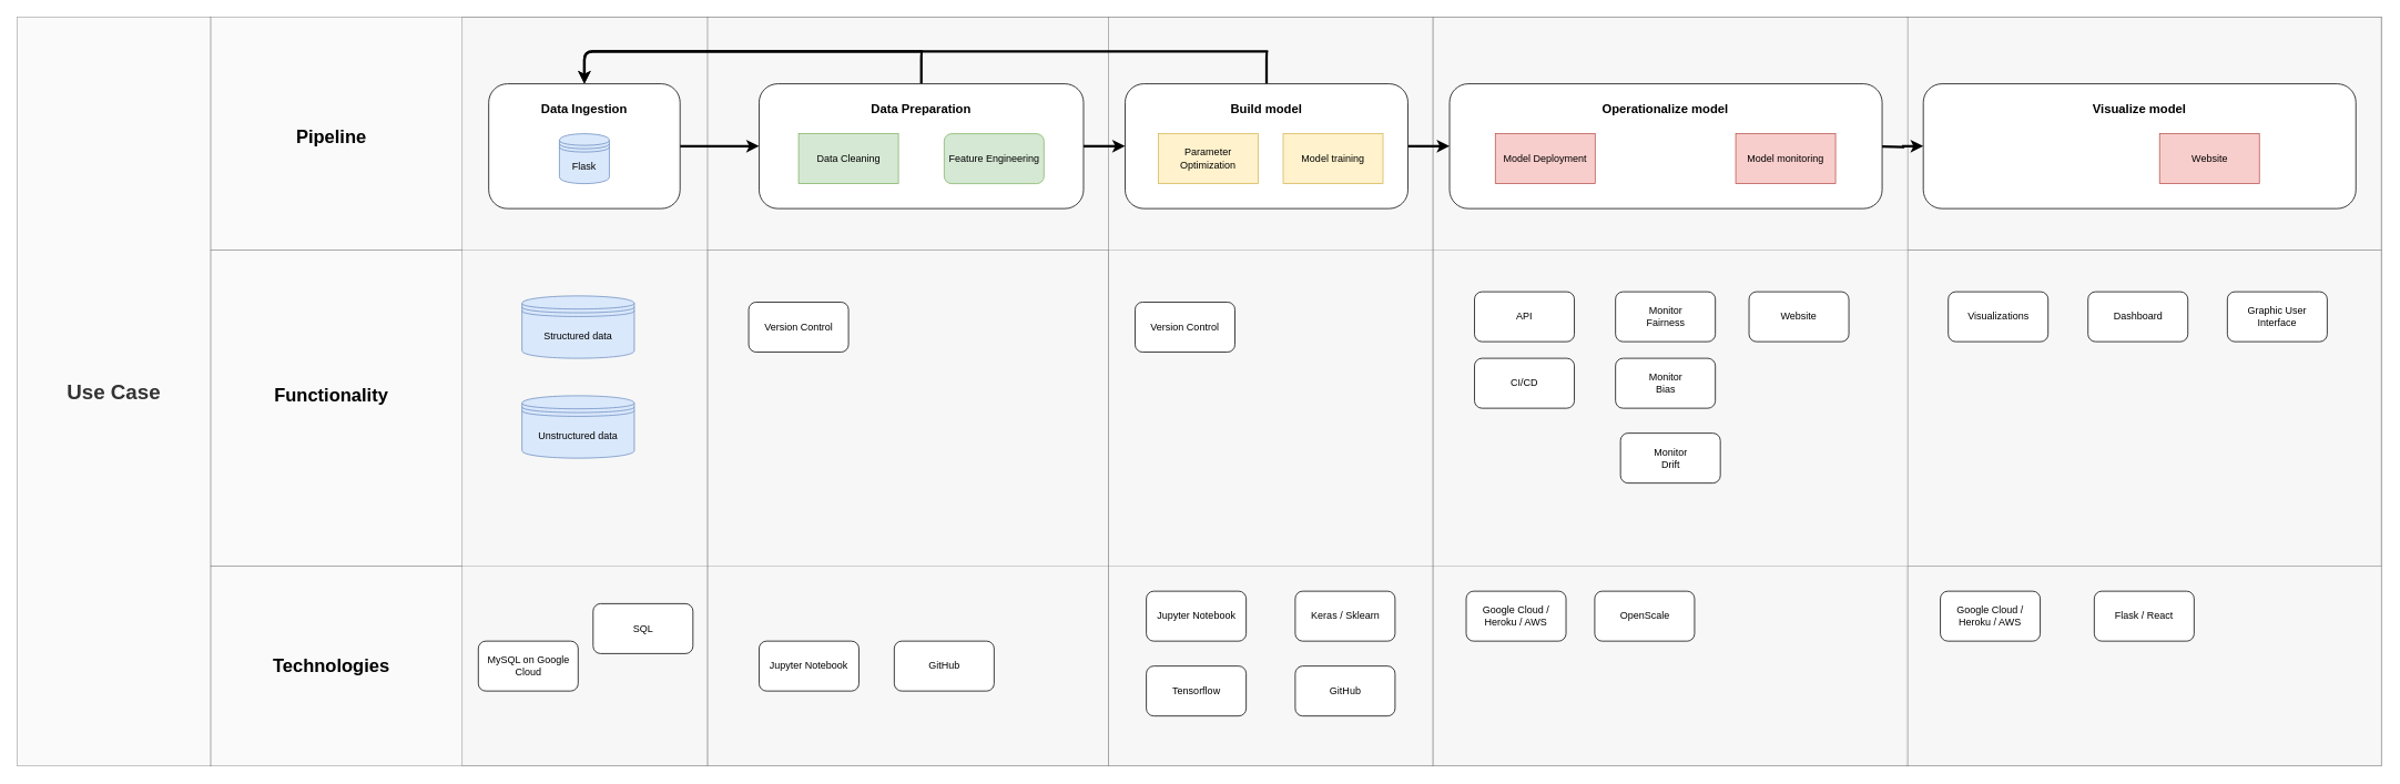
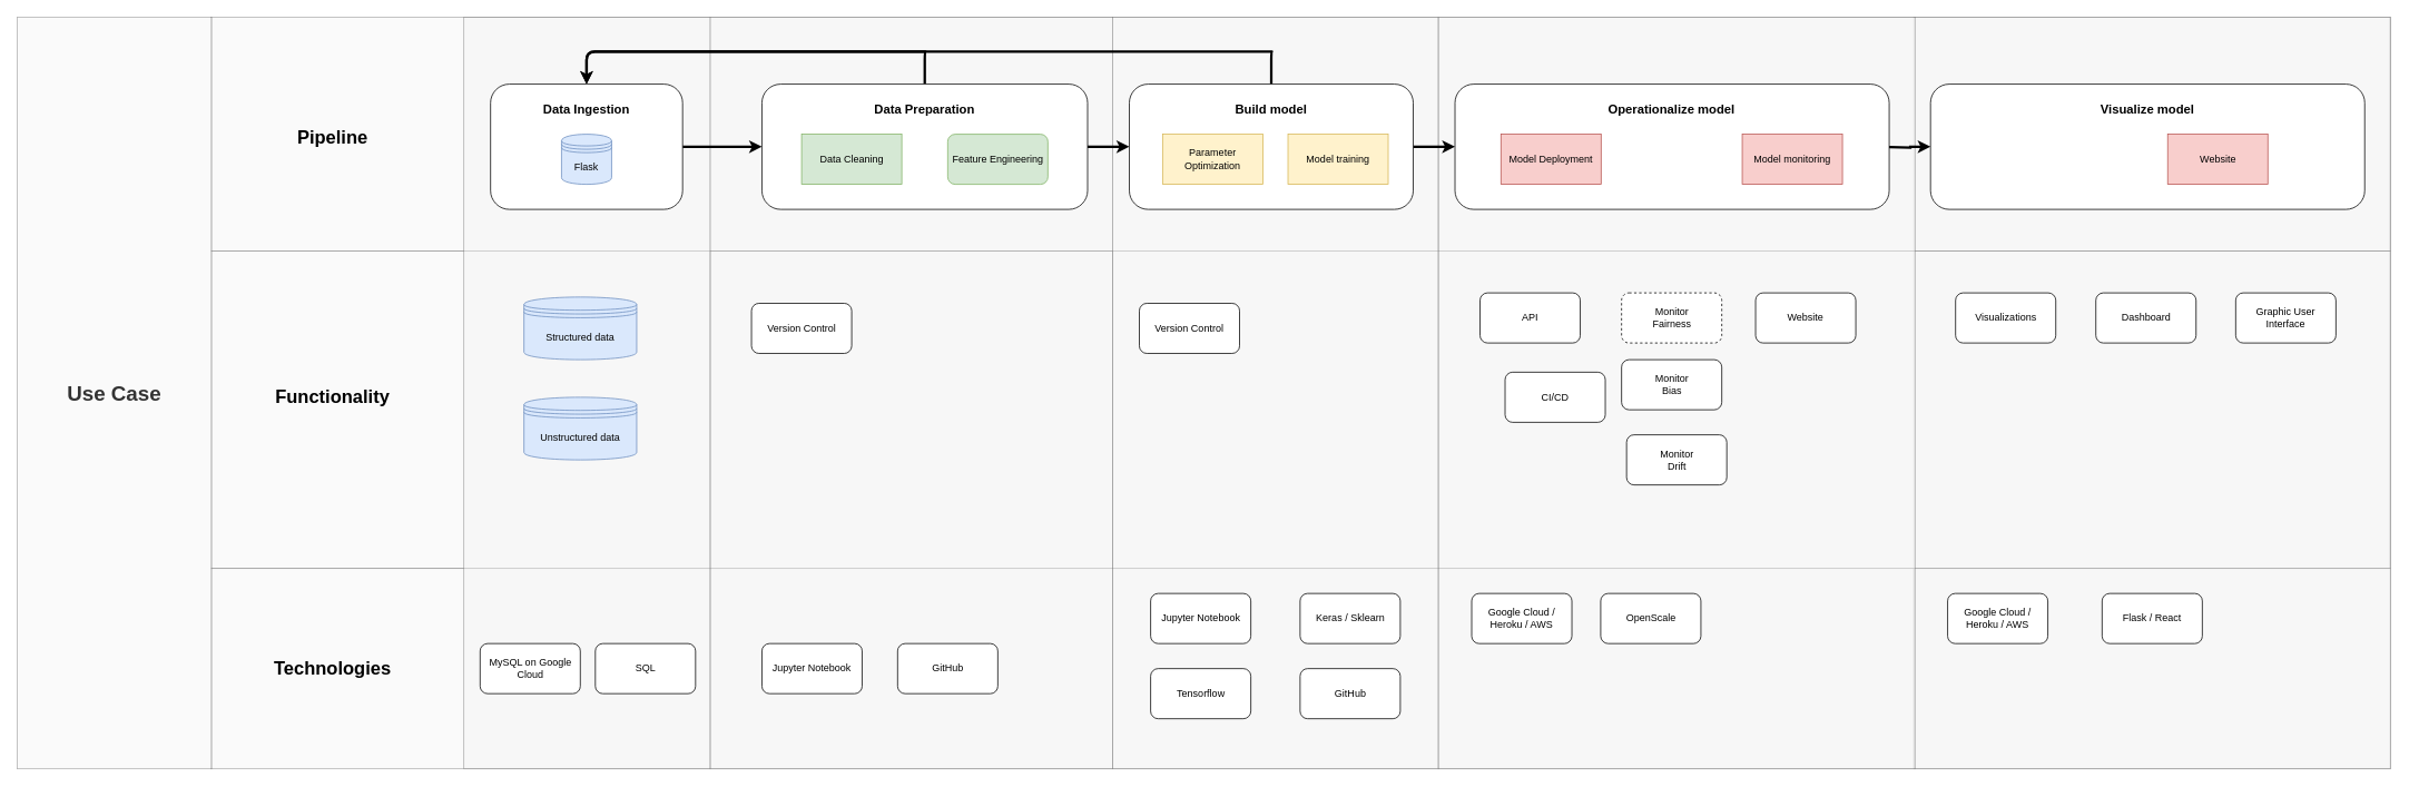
  <mxCell id="0" />
  <mxCell id="1" parent="0" />
  <mxCell id="2" value="" style="rounded=0;whiteSpace=wrap;html=1;fillColor=#f5f5f5;strokeColor=#666666;fontColor=#333333;opacity=50;" parent="1" vertex="1"><mxGeometry x="252" y="680" width="2610" height="240" as="geometry" /></mxCell>
  <mxCell id="3" value="" style="rounded=0;whiteSpace=wrap;html=1;fillColor=#f5f5f5;strokeColor=#666666;fontColor=#333333;opacity=50;" parent="1" vertex="1"><mxGeometry x="2291.5" y="20" width="571" height="900" as="geometry" /></mxCell>
  <mxCell id="4" value="" style="rounded=0;whiteSpace=wrap;html=1;fillColor=#f5f5f5;strokeColor=#666666;fontColor=#333333;opacity=50;" parent="1" vertex="1"><mxGeometry x="252" y="300" width="2610" height="380" as="geometry" /></mxCell>
  <mxCell id="5" value="" style="rounded=0;whiteSpace=wrap;html=1;fillColor=#f5f5f5;strokeColor=#666666;fontColor=#333333;opacity=50;" parent="1" vertex="1"><mxGeometry x="850" y="20" width="482" height="900" as="geometry" /></mxCell>
  <mxCell id="6" value="" style="rounded=0;whiteSpace=wrap;html=1;fillColor=#f5f5f5;strokeColor=#666666;fontColor=#333333;opacity=50;" parent="1" vertex="1"><mxGeometry x="252" y="20" width="2610" height="280" as="geometry" /></mxCell>
  <mxCell id="7" value="" style="rounded=0;whiteSpace=wrap;html=1;fillColor=#f5f5f5;strokeColor=#666666;fontColor=#333333;opacity=50;" parent="1" vertex="1"><mxGeometry x="555" y="20" width="295" height="900" as="geometry" /></mxCell>
  <mxCell id="8" value="" style="rounded=0;whiteSpace=wrap;html=1;fillColor=#f5f5f5;strokeColor=#666666;fontColor=#333333;opacity=50;" parent="1" vertex="1"><mxGeometry x="1722" y="20" width="571" height="900" as="geometry" /></mxCell>
  <mxCell id="9" value="" style="rounded=0;whiteSpace=wrap;html=1;fillColor=#f5f5f5;strokeColor=#666666;fontColor=#333333;opacity=50;" parent="1" vertex="1"><mxGeometry x="1332" y="20" width="390" height="900" as="geometry" /></mxCell>
  <mxCell id="10" value="" style="rounded=1;whiteSpace=wrap;html=1;" parent="1" vertex="1"><mxGeometry x="1742" y="100" width="520" height="150" as="geometry" /></mxCell>
  <mxCell id="11" style="edgeStyle=orthogonalEdgeStyle;rounded=0;orthogonalLoop=1;jettySize=auto;html=1;exitX=1;exitY=0.5;exitDx=0;exitDy=0;entryX=0;entryY=0.5;entryDx=0;entryDy=0;fontSize=15;strokeWidth=3;" parent="1" source="13" target="16" edge="1"><mxGeometry relative="1" as="geometry" /></mxCell>
  <mxCell id="12" style="edgeStyle=orthogonalEdgeStyle;orthogonalLoop=1;jettySize=auto;html=1;exitX=0.5;exitY=0;exitDx=0;exitDy=0;entryX=0.5;entryY=0;entryDx=0;entryDy=0;strokeColor=#000000;strokeWidth=3;" parent="1" source="13" target="24" edge="1"><mxGeometry relative="1" as="geometry"><Array as="points"><mxPoint x="1108" y="61" /><mxPoint x="703" y="61" /></Array></mxGeometry></mxCell>
  <mxCell id="13" value="" style="rounded=1;whiteSpace=wrap;html=1;" parent="1" vertex="1"><mxGeometry x="912" y="100" width="390" height="150" as="geometry" /></mxCell>
  <mxCell id="14" style="edgeStyle=orthogonalEdgeStyle;rounded=0;orthogonalLoop=1;jettySize=auto;html=1;exitX=1;exitY=0.5;exitDx=0;exitDy=0;entryX=0;entryY=0.5;entryDx=0;entryDy=0;strokeWidth=3;" parent="1" source="16" target="10" edge="1"><mxGeometry relative="1" as="geometry" /></mxCell>
  <mxCell id="15" style="edgeStyle=orthogonalEdgeStyle;orthogonalLoop=1;jettySize=auto;html=1;exitX=0.5;exitY=0;exitDx=0;exitDy=0;strokeColor=#000000;strokeWidth=3;" parent="1" source="16" edge="1"><mxGeometry relative="1" as="geometry"><mxPoint x="702" y="100" as="targetPoint" /><Array as="points"><mxPoint x="1523" y="61" /><mxPoint x="703" y="61" /></Array></mxGeometry></mxCell>
  <mxCell id="16" value="" style="rounded=1;whiteSpace=wrap;html=1;" parent="1" vertex="1"><mxGeometry x="1352" y="100" width="340" height="150" as="geometry" /></mxCell>
  <mxCell id="17" value="Data Cleaning" style="rounded=0;whiteSpace=wrap;html=1;fillColor=#d5e8d4;strokeColor=#82b366;" parent="1" vertex="1"><mxGeometry x="959.5" y="160" width="120" height="60" as="geometry" /></mxCell>
  <mxCell id="18" value="Model training" style="rounded=0;whiteSpace=wrap;html=1;fillColor=#fff2cc;strokeColor=#d6b656;" parent="1" vertex="1"><mxGeometry x="1542" y="160" width="120" height="60" as="geometry" /></mxCell>
  <mxCell id="19" value="Feature Engineering" style="whiteSpace=wrap;html=1;fillColor=#d5e8d4;strokeColor=#82b366;rounded=1;" parent="1" vertex="1"><mxGeometry x="1134.5" y="160" width="120" height="60" as="geometry" /></mxCell>
  <mxCell id="20" value="Model Deployment" style="rounded=0;whiteSpace=wrap;html=1;fillColor=#f8cecc;strokeColor=#b85450;" parent="1" vertex="1"><mxGeometry x="1797" y="160" width="120" height="60" as="geometry" /></mxCell>
  <mxCell id="21" value="Model monitoring" style="rounded=0;whiteSpace=wrap;html=1;fillColor=#f8cecc;strokeColor=#b85450;" parent="1" vertex="1"><mxGeometry x="2086" y="160" width="120" height="60" as="geometry" /></mxCell>
  <mxCell id="22" value="Build model" style="text;html=1;strokeColor=none;fillColor=none;align=center;verticalAlign=middle;whiteSpace=wrap;rounded=0;fontSize=15;fontStyle=1" parent="1" vertex="1"><mxGeometry x="1458" y="120" width="128" height="20" as="geometry" /></mxCell>
  <mxCell id="23" style="edgeStyle=orthogonalEdgeStyle;rounded=0;orthogonalLoop=1;jettySize=auto;html=1;exitX=1;exitY=0.5;exitDx=0;exitDy=0;entryX=0;entryY=0.5;entryDx=0;entryDy=0;fontSize=15;strokeWidth=3;" parent="1" source="24" target="13" edge="1"><mxGeometry relative="1" as="geometry" /></mxCell>
  <mxCell id="24" value="" style="rounded=1;whiteSpace=wrap;html=1;" parent="1" vertex="1"><mxGeometry x="587" y="100" width="230" height="150" as="geometry" /></mxCell>
  <mxCell id="25" value="Flask" style="shape=datastore;whiteSpace=wrap;html=1;fillColor=#dae8fc;strokeColor=#6c8ebf;" parent="1" vertex="1"><mxGeometry x="672" y="160" width="60" height="60" as="geometry" /></mxCell>
  <mxCell id="26" value="Data Ingestion" style="text;html=1;strokeColor=none;fillColor=none;align=center;verticalAlign=middle;whiteSpace=wrap;rounded=0;fontSize=15;fontStyle=1" parent="1" vertex="1"><mxGeometry x="637" y="120" width="130" height="20" as="geometry" /></mxCell>
  <mxCell id="27" value="Data Preparation" style="text;html=1;strokeColor=none;fillColor=none;align=center;verticalAlign=middle;whiteSpace=wrap;rounded=0;fontSize=15;fontStyle=1" parent="1" vertex="1"><mxGeometry x="1017" y="120" width="180" height="20" as="geometry" /></mxCell>
  <mxCell id="28" value="Operationalize model" style="text;html=1;strokeColor=none;fillColor=none;align=center;verticalAlign=middle;whiteSpace=wrap;rounded=0;fontSize=15;fontStyle=1" parent="1" vertex="1"><mxGeometry x="1917" y="120" width="169" height="20" as="geometry" /></mxCell>
  <mxCell id="29" value="Parameter Optimization" style="rounded=0;whiteSpace=wrap;html=1;fillColor=#fff2cc;strokeColor=#d6b656;" parent="1" vertex="1"><mxGeometry x="1392" y="160" width="120" height="60" as="geometry" /></mxCell>
- <mxCell id="30" value="CI/CD" style="rounded=1;whiteSpace=wrap;html=1;" parent="1" vertex="1"><mxGeometry x="1772" y="430" width="120" height="60" as="geometry" /></mxCell>
- <mxCell id="31" value="Monitor &lt;br&gt;Fairness" style="rounded=1;whiteSpace=wrap;html=1;" parent="1" vertex="1"><mxGeometry x="1941.5" y="350" width="120" height="60" as="geometry" /></mxCell>
+ <mxCell id="30" value="CI/CD" style="rounded=1;whiteSpace=wrap;html=1;" parent="1" vertex="1"><mxGeometry x="1802" y="445" width="120" height="60" as="geometry" /></mxCell>
+ <mxCell id="31" value="Monitor &lt;br&gt;Fairness" style="rounded=1;whiteSpace=wrap;html=1;dashed=1;" parent="1" vertex="1"><mxGeometry x="1941.5" y="350" width="120" height="60" as="geometry" /></mxCell>
  <mxCell id="32" value="Monitor &lt;br&gt;Bias" style="rounded=1;whiteSpace=wrap;html=1;" parent="1" vertex="1"><mxGeometry x="1941.5" y="430" width="120" height="60" as="geometry" /></mxCell>
  <mxCell id="33" value="Monitor &lt;br&gt;Drift" style="rounded=1;whiteSpace=wrap;html=1;" parent="1" vertex="1"><mxGeometry x="1947.5" y="520" width="120" height="60" as="geometry" /></mxCell>
  <mxCell id="34" value="Jupyter Notebook" style="rounded=1;whiteSpace=wrap;html=1;" parent="1" vertex="1"><mxGeometry x="912" y="770" width="120" height="60" as="geometry" /></mxCell>
  <mxCell id="35" value="Website" style="rounded=1;whiteSpace=wrap;html=1;" parent="1" vertex="1"><mxGeometry x="2102" y="350" width="120" height="60" as="geometry" /></mxCell>
  <mxCell id="36" value="API" style="rounded=1;whiteSpace=wrap;html=1;" parent="1" vertex="1"><mxGeometry x="1772" y="350" width="120" height="60" as="geometry" /></mxCell>
  <mxCell id="37" value="Unstructured data" style="shape=datastore;whiteSpace=wrap;html=1;fillColor=#dae8fc;strokeColor=#6c8ebf;" parent="1" vertex="1"><mxGeometry x="627" y="475" width="135" height="75" as="geometry" /></mxCell>
  <mxCell id="38" value="MySQL on Google Cloud" style="rounded=1;whiteSpace=wrap;html=1;" parent="1" vertex="1"><mxGeometry x="574.5" y="770" width="120" height="60" as="geometry" /></mxCell>
  <mxCell id="39" value="Jupyter Notebook" style="rounded=1;whiteSpace=wrap;html=1;" parent="1" vertex="1"><mxGeometry x="1377.5" y="710" width="120" height="60" as="geometry" /></mxCell>
  <mxCell id="40" value="Keras / Sklearn" style="rounded=1;whiteSpace=wrap;html=1;" parent="1" vertex="1"><mxGeometry x="1556.5" y="710" width="120" height="60" as="geometry" /></mxCell>
  <mxCell id="41" value="Tensorflow" style="rounded=1;whiteSpace=wrap;html=1;" parent="1" vertex="1"><mxGeometry x="1377.5" y="800" width="120" height="60" as="geometry" /></mxCell>
  <mxCell id="42" value="Google Cloud / Heroku / AWS" style="rounded=1;whiteSpace=wrap;html=1;" parent="1" vertex="1"><mxGeometry x="1762" y="710" width="120" height="60" as="geometry" /></mxCell>
  <mxCell id="43" value="OpenScale" style="rounded=1;whiteSpace=wrap;html=1;" parent="1" vertex="1"><mxGeometry x="1916.5" y="710" width="120" height="60" as="geometry" /></mxCell>
  <mxCell id="44" value="&lt;font style=&quot;font-size: 22px&quot;&gt;&lt;b&gt;Technologies&lt;/b&gt;&lt;/font&gt;" style="text;html=1;strokeColor=none;fillColor=none;align=center;verticalAlign=middle;whiteSpace=wrap;rounded=0;opacity=50;" parent="1" vertex="1"><mxGeometry x="292.5" y="790" width="210" height="20" as="geometry" /></mxCell>
  <mxCell id="45" value="Structured data" style="shape=datastore;whiteSpace=wrap;html=1;fillColor=#dae8fc;strokeColor=#6c8ebf;" parent="1" vertex="1"><mxGeometry x="627" y="355" width="135" height="75" as="geometry" /></mxCell>
  <mxCell id="46" value="&lt;font style=&quot;font-size: 22px&quot;&gt;&lt;b&gt;Functionality&lt;/b&gt;&lt;/font&gt;" style="text;html=1;strokeColor=none;fillColor=none;align=center;verticalAlign=middle;whiteSpace=wrap;rounded=0;opacity=50;" parent="1" vertex="1"><mxGeometry x="292.5" y="465" width="210" height="20" as="geometry" /></mxCell>
  <mxCell id="47" value="&lt;font style=&quot;font-size: 22px&quot;&gt;&lt;b&gt;Pipeline &lt;br&gt;&lt;/b&gt;&lt;/font&gt;" style="text;html=1;strokeColor=none;fillColor=none;align=center;verticalAlign=middle;whiteSpace=wrap;rounded=0;opacity=50;" parent="1" vertex="1"><mxGeometry x="292.5" y="155" width="210" height="20" as="geometry" /></mxCell>
  <mxCell id="48" value="Flask / React" style="rounded=1;whiteSpace=wrap;html=1;" parent="1" vertex="1"><mxGeometry x="2517" y="710" width="120" height="60" as="geometry" /></mxCell>
- <mxCell id="49" value="SQL" style="rounded=1;whiteSpace=wrap;html=1;" parent="1" vertex="1"><mxGeometry x="712.5" y="725" width="120" height="60" as="geometry" /></mxCell>
+ <mxCell id="49" value="SQL" style="rounded=1;whiteSpace=wrap;html=1;" parent="1" vertex="1"><mxGeometry x="712.5" y="770" width="120" height="60" as="geometry" /></mxCell>
  <mxCell id="50" value="Version Control" style="rounded=1;whiteSpace=wrap;html=1;" parent="1" vertex="1"><mxGeometry x="899.5" y="362.5" width="120" height="60" as="geometry" /></mxCell>
  <mxCell id="51" value="GitHub" style="rounded=1;whiteSpace=wrap;html=1;" parent="1" vertex="1"><mxGeometry x="1074.5" y="770" width="120" height="60" as="geometry" /></mxCell>
  <mxCell id="52" value="GitHub" style="rounded=1;whiteSpace=wrap;html=1;" parent="1" vertex="1"><mxGeometry x="1556.5" y="800" width="120" height="60" as="geometry" /></mxCell>
  <mxCell id="53" value="Version Control" style="rounded=1;whiteSpace=wrap;html=1;" parent="1" vertex="1"><mxGeometry x="1364" y="362.5" width="120" height="60" as="geometry" /></mxCell>
  <mxCell id="54" value="" style="rounded=1;whiteSpace=wrap;html=1;" parent="1" vertex="1"><mxGeometry x="2311.5" y="100" width="520" height="150" as="geometry" /></mxCell>
  <mxCell id="55" style="edgeStyle=orthogonalEdgeStyle;rounded=0;orthogonalLoop=1;jettySize=auto;html=1;exitX=1;exitY=0.5;exitDx=0;exitDy=0;entryX=0;entryY=0.5;entryDx=0;entryDy=0;strokeWidth=3;" parent="1" target="54" edge="1"><mxGeometry relative="1" as="geometry"><mxPoint x="2262" y="175.5" as="sourcePoint" /></mxGeometry></mxCell>
  <mxCell id="56" value="Visualize model" style="text;html=1;strokeColor=none;fillColor=none;align=center;verticalAlign=middle;whiteSpace=wrap;rounded=0;fontSize=15;fontStyle=1" parent="1" vertex="1"><mxGeometry x="2486.5" y="120" width="169" height="20" as="geometry" /></mxCell>
  <mxCell id="57" value="Visualizations" style="rounded=1;whiteSpace=wrap;html=1;" parent="1" vertex="1"><mxGeometry x="2341.5" y="350" width="120" height="60" as="geometry" /></mxCell>
  <mxCell id="58" value="Website" style="rounded=0;whiteSpace=wrap;html=1;fillColor=#f8cecc;strokeColor=#b85450;" parent="1" vertex="1"><mxGeometry x="2595.5" y="160" width="120" height="60" as="geometry" /></mxCell>
  <mxCell id="59" value="Google Cloud / Heroku / AWS" style="rounded=1;whiteSpace=wrap;html=1;" parent="1" vertex="1"><mxGeometry x="2332" y="710" width="120" height="60" as="geometry" /></mxCell>
  <mxCell id="60" value="Graphic User Interface" style="rounded=1;whiteSpace=wrap;html=1;" parent="1" vertex="1"><mxGeometry x="2677" y="350" width="120" height="60" as="geometry" /></mxCell>
  <mxCell id="61" value="Dashboard" style="rounded=1;whiteSpace=wrap;html=1;" parent="1" vertex="1"><mxGeometry x="2509.5" y="350" width="120" height="60" as="geometry" /></mxCell>
  <mxCell id="62" value="&lt;font size=&quot;1&quot;&gt;&lt;b style=&quot;font-size: 25px&quot;&gt;Use Case&lt;/b&gt;&lt;/font&gt;" style="rounded=0;whiteSpace=wrap;html=1;fillColor=#f5f5f5;strokeColor=#666666;fontColor=#333333;opacity=50;" parent="1" vertex="1"><mxGeometry x="20" y="20" width="233" height="900" as="geometry" /></mxCell>
